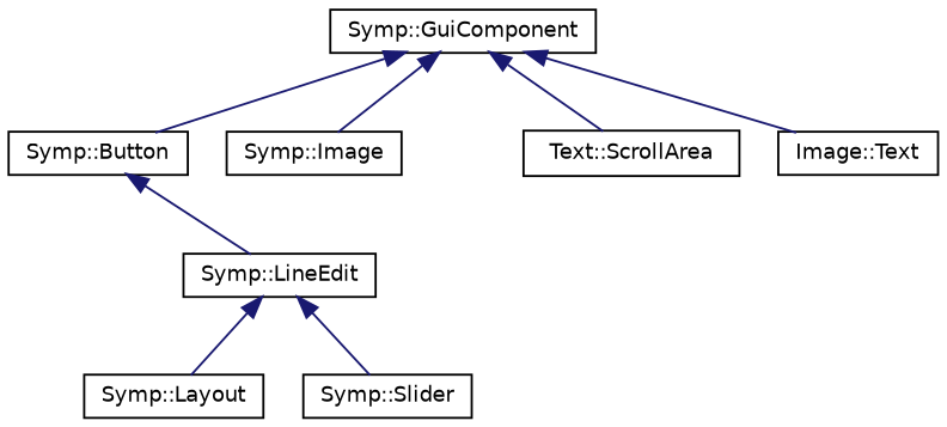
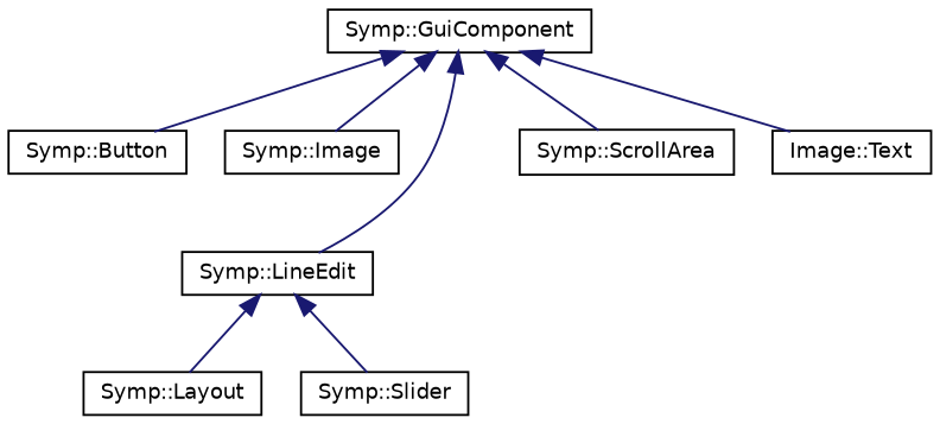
  digraph {
    rankdir=TB
    node [color=black fillcolor=white fontname=Helvetica fontsize=10 shape=record style=filled]
    edge [color=midnightblue dir=back fontname=Helvetica fontsize=10 labelfontname=Helvetica labelfontsize=10 style=solid]
    n1 [height=0.2 label="Symp::GuiComponent" width=0.4]
    n2 [height=0.2 label="Symp::Button" width=0.4]
    n3 [height=0.2 label="Symp::Image" width=0.4]
    n4 [height=0.2 label="Symp::LineEdit" width=0.4]
-   n5 [height=0.2 label="Text::ScrollArea" width=0.4]
+   n5 [height=0.2 label="Symp::ScrollArea" width=0.4]
    n6 [height=0.2 label="Image::Text" width=0.4]
    n7 [height=0.2 label="Symp::Layout" width=0.4]
    n8 [height=0.2 label="Symp::Slider" width=0.4]
    n1 -> n2
    n1 -> n3
-   n2 -> n4
+   n1 -> n4
    n1 -> n5
    n1 -> n6
    n4 -> n7
    n4 -> n8
  }
